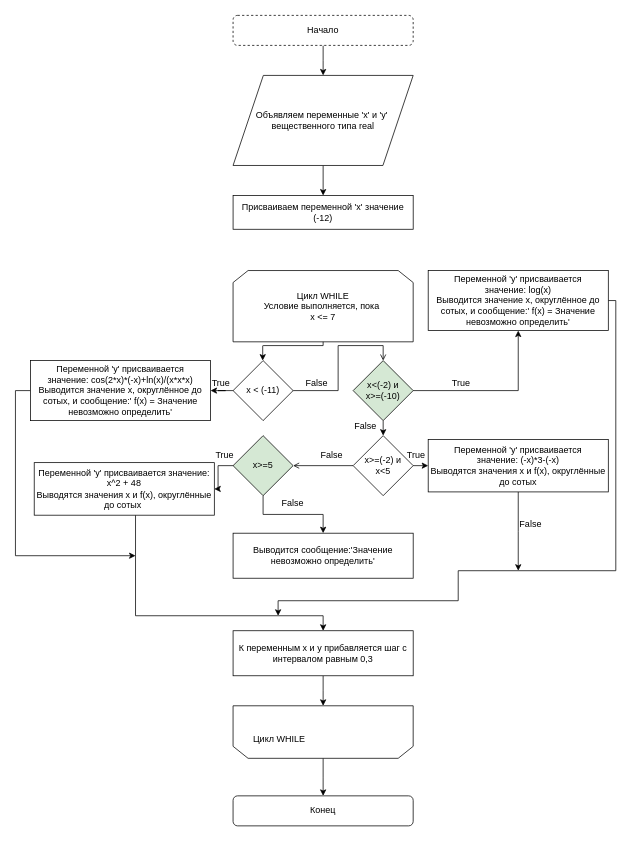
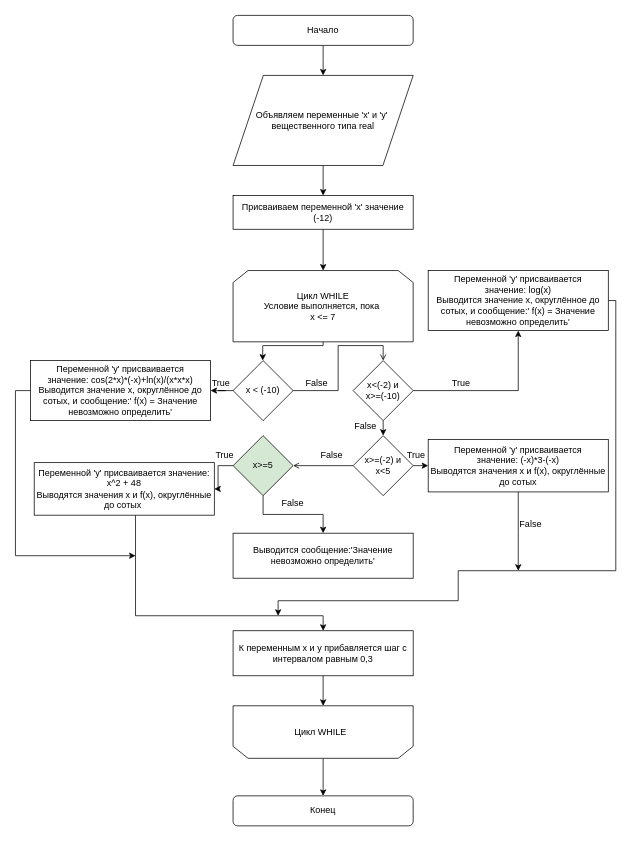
  <mxCell id="0" />
  <mxCell id="1" parent="0" />
  <mxCell id="2" value="" style="edgeStyle=orthogonalEdgeStyle;rounded=0;orthogonalLoop=1;jettySize=auto;html=1;" edge="1" parent="1" source="3"><mxGeometry relative="1" as="geometry"><mxPoint x="430" y="100" as="targetPoint" /></mxGeometry></mxCell>
- <mxCell id="3" value="Начало" style="rounded=1;whiteSpace=wrap;html=1;dashed=1;" vertex="1" parent="1"><mxGeometry x="310" y="20" width="240" height="40" as="geometry" /></mxCell>
+ <mxCell id="3" value="Начало" style="rounded=1;whiteSpace=wrap;html=1;" vertex="1" parent="1"><mxGeometry x="310" y="20" width="240" height="40" as="geometry" /></mxCell>
  <mxCell id="4" value="" style="edgeStyle=orthogonalEdgeStyle;rounded=0;orthogonalLoop=1;jettySize=auto;html=1;" edge="1" parent="1" source="5" target="7"><mxGeometry relative="1" as="geometry" /></mxCell>
  <mxCell id="5" value="&lt;font style=&quot;font-size: 12px&quot;&gt;&lt;span&gt;Объявляем переменные 'x' и 'y'&amp;nbsp;&lt;/span&gt;&lt;br&gt;&lt;font style=&quot;font-size: 12px&quot;&gt;вещественного типа real&lt;/font&gt;&lt;/font&gt;" style="shape=parallelogram;perimeter=parallelogramPerimeter;whiteSpace=wrap;html=1;size=0.168;" vertex="1" parent="1"><mxGeometry x="310" y="100" width="240" height="120" as="geometry" /></mxCell>
+ <mxCell id="6" value="" style="edgeStyle=orthogonalEdgeStyle;rounded=0;orthogonalLoop=1;jettySize=auto;html=1;" edge="1" parent="1" source="7" target="8"><mxGeometry relative="1" as="geometry" /></mxCell>
  <mxCell id="7" value="Присваиваем переменной 'x' значение (-12)" style="rounded=0;whiteSpace=wrap;html=1;" vertex="1" parent="1"><mxGeometry x="310" y="260" width="240" height="45" as="geometry" /></mxCell>
  <mxCell id="8" value="Цикл WHILE&lt;br&gt;Условие выполняется, пока&amp;nbsp;&lt;br&gt;x &amp;lt;= 7" style="shape=loopLimit;whiteSpace=wrap;html=1;" vertex="1" parent="1"><mxGeometry x="310" y="360" width="240" height="95" as="geometry" /></mxCell>
  <mxCell id="9" value="" style="edgeStyle=orthogonalEdgeStyle;rounded=0;orthogonalLoop=1;jettySize=auto;html=1;exitX=1;exitY=0.5;exitDx=0;exitDy=0;entryX=0.5;entryY=0;entryDx=0;entryDy=0;endArrow=open;" edge="1" parent="1" source="11" target="14"><mxGeometry relative="1" as="geometry"><mxPoint x="510" y="460" as="targetPoint" /><Array as="points"><mxPoint x="450" y="520" /><mxPoint x="450" y="460" /><mxPoint x="510" y="460" /></Array></mxGeometry></mxCell>
  <mxCell id="10" value="" style="edgeStyle=orthogonalEdgeStyle;rounded=0;orthogonalLoop=1;jettySize=auto;html=1;" edge="1" parent="1" source="11" target="21"><mxGeometry relative="1" as="geometry" /></mxCell>
- <mxCell id="11" value="x &amp;lt; (-11)" style="rhombus;whiteSpace=wrap;html=1;" vertex="1" parent="1"><mxGeometry x="310" y="480" width="80" height="80" as="geometry" /></mxCell>
+ <mxCell id="11" value="x &amp;lt; (-10)" style="rhombus;whiteSpace=wrap;html=1;" vertex="1" parent="1"><mxGeometry x="310" y="480" width="80" height="80" as="geometry" /></mxCell>
  <mxCell id="12" value="" style="edgeStyle=orthogonalEdgeStyle;rounded=0;orthogonalLoop=1;jettySize=auto;html=1;" edge="1" parent="1" source="14"><mxGeometry relative="1" as="geometry"><mxPoint x="510" y="580" as="targetPoint" /></mxGeometry></mxCell>
  <mxCell id="13" value="" style="edgeStyle=orthogonalEdgeStyle;rounded=0;orthogonalLoop=1;jettySize=auto;html=1;" edge="1" parent="1" source="14" target="23"><mxGeometry relative="1" as="geometry" /></mxCell>
- <mxCell id="14" value="x&amp;lt;(-2) и&lt;br&gt;x&amp;gt;=(-10)" style="rhombus;whiteSpace=wrap;html=1;fillColor=#d5e8d4;" vertex="1" parent="1"><mxGeometry x="470" y="480" width="80" height="80" as="geometry" /></mxCell>
+ <mxCell id="14" value="x&amp;lt;(-2) и&lt;br&gt;x&amp;gt;=(-10)" style="rhombus;whiteSpace=wrap;html=1;" vertex="1" parent="1"><mxGeometry x="470" y="480" width="80" height="80" as="geometry" /></mxCell>
  <mxCell id="15" value="" style="endArrow=none;html=1;entryX=0.5;entryY=1;entryDx=0;entryDy=0;" edge="1" parent="1" target="8"><mxGeometry width="50" height="50" relative="1" as="geometry"><mxPoint x="430" y="460" as="sourcePoint" /><mxPoint x="340" y="620" as="targetPoint" /></mxGeometry></mxCell>
  <mxCell id="16" value="" style="endArrow=none;html=1;" edge="1" parent="1"><mxGeometry width="50" height="50" relative="1" as="geometry"><mxPoint x="350" y="460" as="sourcePoint" /><mxPoint x="430" y="460" as="targetPoint" /></mxGeometry></mxCell>
  <mxCell id="17" value="" style="endArrow=classic;html=1;" edge="1" parent="1"><mxGeometry width="50" height="50" relative="1" as="geometry"><mxPoint x="349.5" y="460" as="sourcePoint" /><mxPoint x="349.5" y="480" as="targetPoint" /></mxGeometry></mxCell>
  <mxCell id="18" value="True" style="text;html=1;resizable=0;points=[];autosize=1;align=left;verticalAlign=top;spacingTop=-4;" vertex="1" parent="1"><mxGeometry x="280" y="500" width="40" height="20" as="geometry" /></mxCell>
  <mxCell id="19" value="False" style="text;html=1;resizable=0;points=[];autosize=1;align=left;verticalAlign=top;spacingTop=-4;" vertex="1" parent="1"><mxGeometry x="405" y="500" width="50" height="20" as="geometry" /></mxCell>
  <mxCell id="20" value="" style="edgeStyle=orthogonalEdgeStyle;rounded=0;orthogonalLoop=1;jettySize=auto;html=1;" edge="1" parent="1" source="21"><mxGeometry relative="1" as="geometry"><mxPoint x="180" y="740" as="targetPoint" /><Array as="points"><mxPoint x="20" y="520" /></Array></mxGeometry></mxCell>
  <mxCell id="21" value="Переменной 'y' присваивается значение:&amp;nbsp;cos(2*x)*(-x)+ln(x)/(x*x*x)&lt;br&gt;Выводится значение x, округлённое до сотых, и сообщение:' f(x) = Значение невозможно определить'" style="rounded=0;whiteSpace=wrap;html=1;" vertex="1" parent="1"><mxGeometry x="40" y="480" width="240" height="80" as="geometry" /></mxCell>
  <mxCell id="22" value="" style="edgeStyle=orthogonalEdgeStyle;rounded=0;orthogonalLoop=1;jettySize=auto;html=1;" edge="1" parent="1" source="23"><mxGeometry relative="1" as="geometry"><mxPoint x="370" y="820" as="targetPoint" /><Array as="points"><mxPoint x="820" y="400" /><mxPoint x="820" y="760" /><mxPoint x="610" y="760" /><mxPoint x="610" y="800" /></Array></mxGeometry></mxCell>
  <mxCell id="23" value="Переменной 'y' присваивается значение:&amp;nbsp;log(x)&lt;br&gt;Выводится значение x, округлённое до сотых, и сообщение:' f(x) = Значение невозможно определить'" style="rounded=0;whiteSpace=wrap;html=1;" vertex="1" parent="1"><mxGeometry x="570" y="360" width="240" height="80" as="geometry" /></mxCell>
  <mxCell id="24" value="True" style="text;html=1;resizable=0;points=[];autosize=1;align=left;verticalAlign=top;spacingTop=-4;" vertex="1" parent="1"><mxGeometry x="600" y="500" width="40" height="20" as="geometry" /></mxCell>
  <mxCell id="25" value="" style="edgeStyle=orthogonalEdgeStyle;rounded=0;orthogonalLoop=1;jettySize=auto;html=1;" edge="1" parent="1" source="27"><mxGeometry relative="1" as="geometry"><mxPoint x="570" y="620" as="targetPoint" /></mxGeometry></mxCell>
  <mxCell id="26" value="" style="edgeStyle=orthogonalEdgeStyle;rounded=0;orthogonalLoop=1;jettySize=auto;html=1;entryX=1;entryY=0.5;entryDx=0;entryDy=0;endArrow=open;" edge="1" parent="1" source="27" target="34"><mxGeometry relative="1" as="geometry"><mxPoint x="440" y="620" as="targetPoint" /></mxGeometry></mxCell>
  <mxCell id="27" value="x&amp;gt;=(-2) и&lt;br&gt;x&amp;lt;5" style="rhombus;whiteSpace=wrap;html=1;" vertex="1" parent="1"><mxGeometry x="470" y="580" width="80" height="80" as="geometry" /></mxCell>
  <mxCell id="28" value="" style="edgeStyle=orthogonalEdgeStyle;rounded=0;orthogonalLoop=1;jettySize=auto;html=1;" edge="1" parent="1" source="29"><mxGeometry relative="1" as="geometry"><mxPoint x="690" y="760" as="targetPoint" /></mxGeometry></mxCell>
  <mxCell id="29" value="Переменной 'y' присваивается значение:&amp;nbsp;(-x)*3-(-x)&lt;br&gt;Выводятся значения x и f(x), округлённые до сотых" style="rounded=0;whiteSpace=wrap;html=1;" vertex="1" parent="1"><mxGeometry x="570" y="585" width="240" height="70" as="geometry" /></mxCell>
  <mxCell id="30" value="False" style="text;html=1;resizable=0;points=[];autosize=1;align=left;verticalAlign=top;spacingTop=-4;" vertex="1" parent="1"><mxGeometry x="470" y="557.5" width="50" height="20" as="geometry" /></mxCell>
  <mxCell id="31" value="True" style="text;html=1;resizable=0;points=[];autosize=1;align=left;verticalAlign=top;spacingTop=-4;" vertex="1" parent="1"><mxGeometry x="540" y="596" width="40" height="20" as="geometry" /></mxCell>
  <mxCell id="32" value="" style="edgeStyle=orthogonalEdgeStyle;rounded=0;orthogonalLoop=1;jettySize=auto;html=1;entryX=0.5;entryY=0;entryDx=0;entryDy=0;" edge="1" parent="1" source="34" target="41"><mxGeometry relative="1" as="geometry"><mxPoint x="400" y="680" as="targetPoint" /></mxGeometry></mxCell>
  <mxCell id="33" value="" style="edgeStyle=orthogonalEdgeStyle;rounded=0;orthogonalLoop=1;jettySize=auto;html=1;" edge="1" parent="1" source="34" target="38"><mxGeometry relative="1" as="geometry" /></mxCell>
  <mxCell id="34" value="x&amp;gt;=5" style="rhombus;whiteSpace=wrap;html=1;fillColor=#d5e8d4;" vertex="1" parent="1"><mxGeometry x="310" y="580" width="80" height="80" as="geometry" /></mxCell>
  <mxCell id="35" value="False" style="text;html=1;resizable=0;points=[];autosize=1;align=left;verticalAlign=top;spacingTop=-4;" vertex="1" parent="1"><mxGeometry x="425" y="596" width="50" height="20" as="geometry" /></mxCell>
  <mxCell id="36" value="False" style="text;html=1;resizable=0;points=[];autosize=1;align=left;verticalAlign=top;spacingTop=-4;" vertex="1" parent="1"><mxGeometry x="690" y="687.5" width="50" height="20" as="geometry" /></mxCell>
  <mxCell id="37" value="" style="edgeStyle=orthogonalEdgeStyle;rounded=0;orthogonalLoop=1;jettySize=auto;html=1;entryX=0.5;entryY=0;entryDx=0;entryDy=0;" edge="1" parent="1" source="38" target="43"><mxGeometry relative="1" as="geometry"><mxPoint x="410" y="840" as="targetPoint" /><Array as="points"><mxPoint x="180" y="820" /><mxPoint x="430" y="820" /></Array></mxGeometry></mxCell>
  <mxCell id="38" value="Переменной 'y' присваивается значение: x^2 + 48&lt;br&gt;Выводятся значения x и f(x), округлённые до сотых&amp;nbsp;" style="rounded=0;whiteSpace=wrap;html=1;" vertex="1" parent="1"><mxGeometry x="45" y="616" width="240" height="70" as="geometry" /></mxCell>
  <mxCell id="39" value="True" style="text;html=1;resizable=0;points=[];autosize=1;align=left;verticalAlign=top;spacingTop=-4;" vertex="1" parent="1"><mxGeometry x="285" y="596" width="40" height="20" as="geometry" /></mxCell>
  <mxCell id="40" value="False" style="text;html=1;resizable=0;points=[];autosize=1;align=left;verticalAlign=top;spacingTop=-4;" vertex="1" parent="1"><mxGeometry x="373" y="660" width="50" height="20" as="geometry" /></mxCell>
  <mxCell id="41" value="Выводится сообщение:'Значение невозможно определить'" style="rounded=0;whiteSpace=wrap;html=1;" vertex="1" parent="1"><mxGeometry x="310" y="710" width="240" height="60" as="geometry" /></mxCell>
  <mxCell id="42" value="" style="edgeStyle=orthogonalEdgeStyle;rounded=0;orthogonalLoop=1;jettySize=auto;html=1;" edge="1" parent="1" source="43"><mxGeometry relative="1" as="geometry"><mxPoint x="430" y="940" as="targetPoint" /></mxGeometry></mxCell>
  <mxCell id="43" value="К переменным x и y прибавляется шаг с интервалом равным 0,3" style="rounded=0;whiteSpace=wrap;html=1;" vertex="1" parent="1"><mxGeometry x="310" y="840" width="240" height="60" as="geometry" /></mxCell>
  <mxCell id="44" value="" style="edgeStyle=orthogonalEdgeStyle;rounded=0;orthogonalLoop=1;jettySize=auto;html=1;" edge="1" parent="1" source="45"><mxGeometry relative="1" as="geometry"><mxPoint x="430" y="1060" as="targetPoint" /></mxGeometry></mxCell>
  <mxCell id="45" value="" style="shape=loopLimit;whiteSpace=wrap;html=1;rotation=180;" vertex="1" parent="1"><mxGeometry x="310" y="940" width="240" height="70" as="geometry" /></mxCell>
- <mxCell id="46" value="Цикл WHILE" style="text;html=1;resizable=0;points=[];autosize=1;align=left;verticalAlign=top;spacingTop=-4;" vertex="1" parent="1"><mxGeometry x="335" y="975" width="90" height="20" as="geometry" /></mxCell>
+ <mxCell id="46" value="Цикл WHILE" style="text;html=1;resizable=0;points=[];autosize=1;align=left;verticalAlign=top;spacingTop=-4;" vertex="1" parent="1"><mxGeometry x="390" y="965" width="90" height="20" as="geometry" /></mxCell>
  <mxCell id="47" value="Конец" style="rounded=1;whiteSpace=wrap;html=1;" vertex="1" parent="1"><mxGeometry x="310" y="1060" width="240" height="40" as="geometry" /></mxCell>
